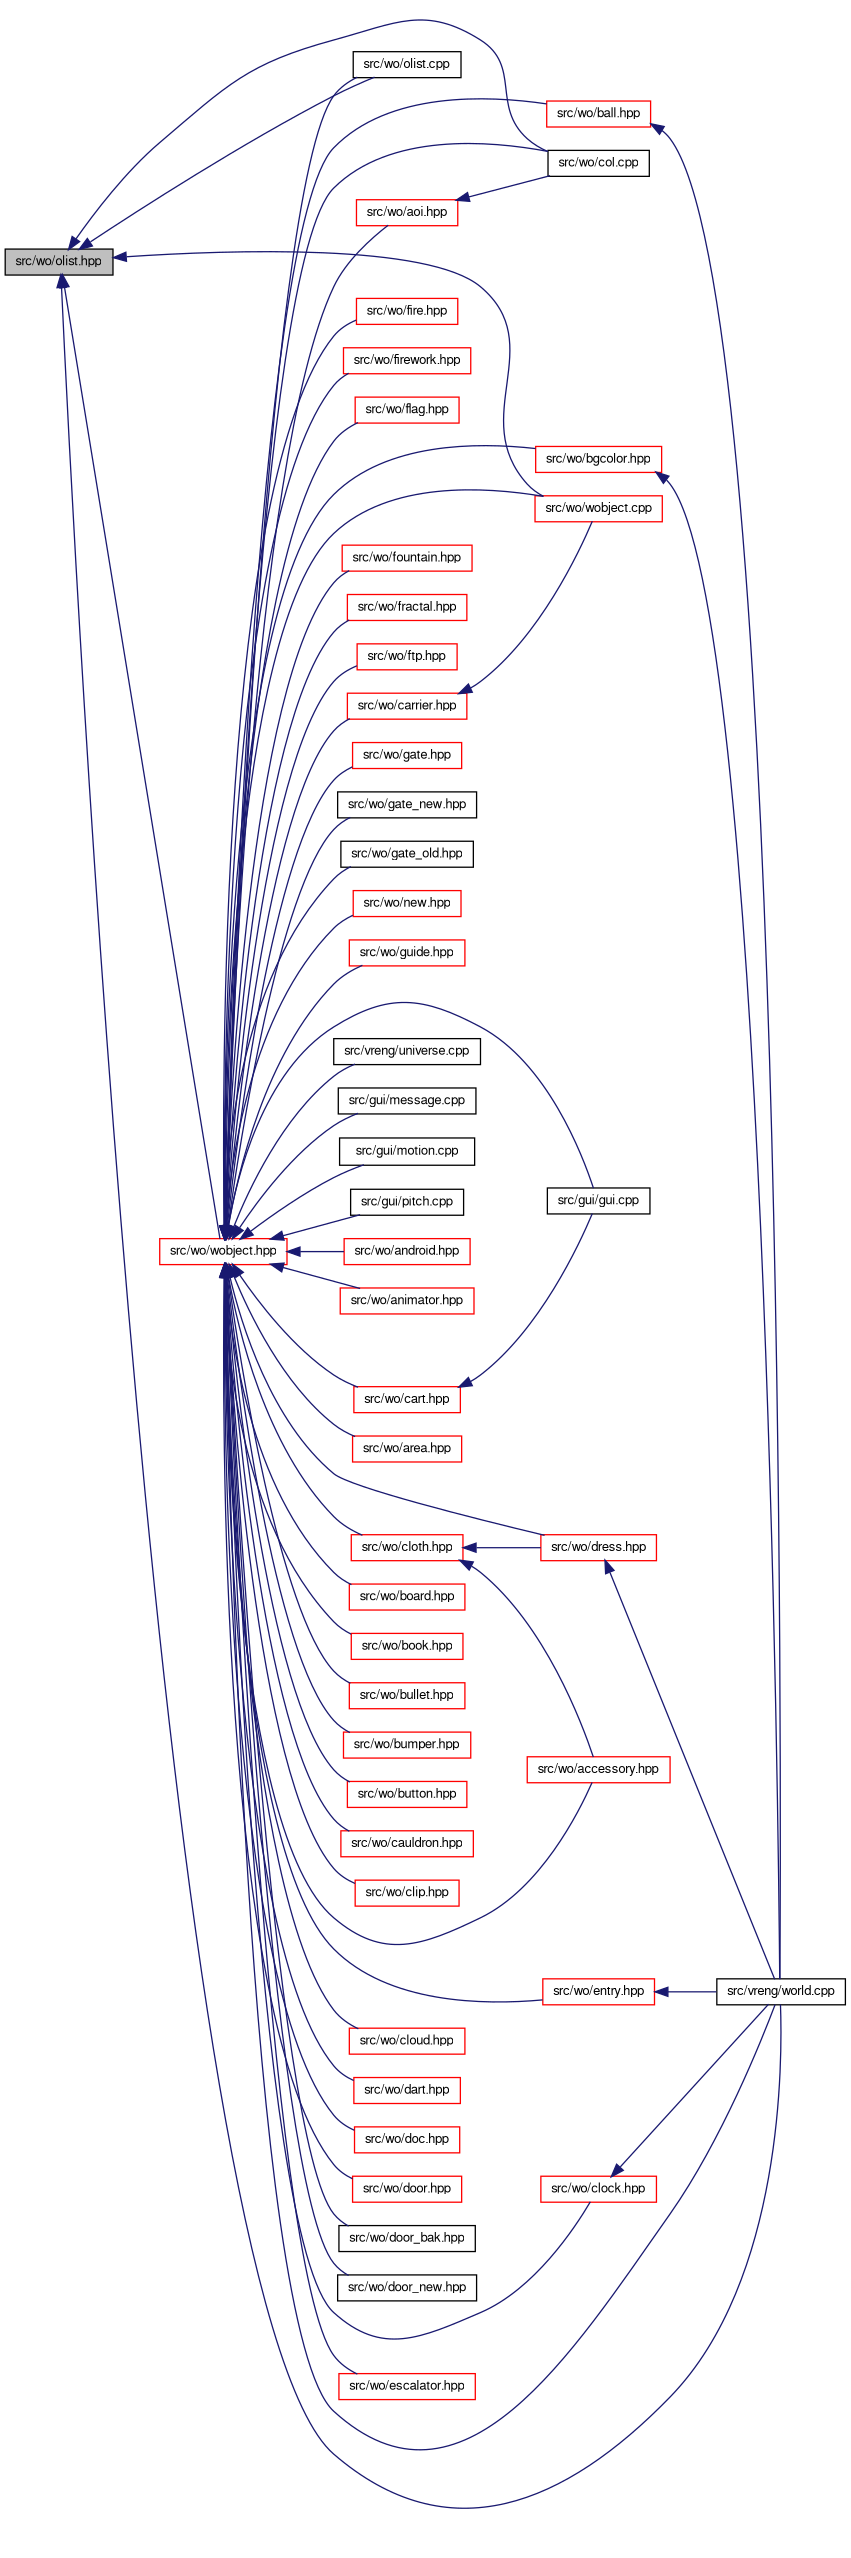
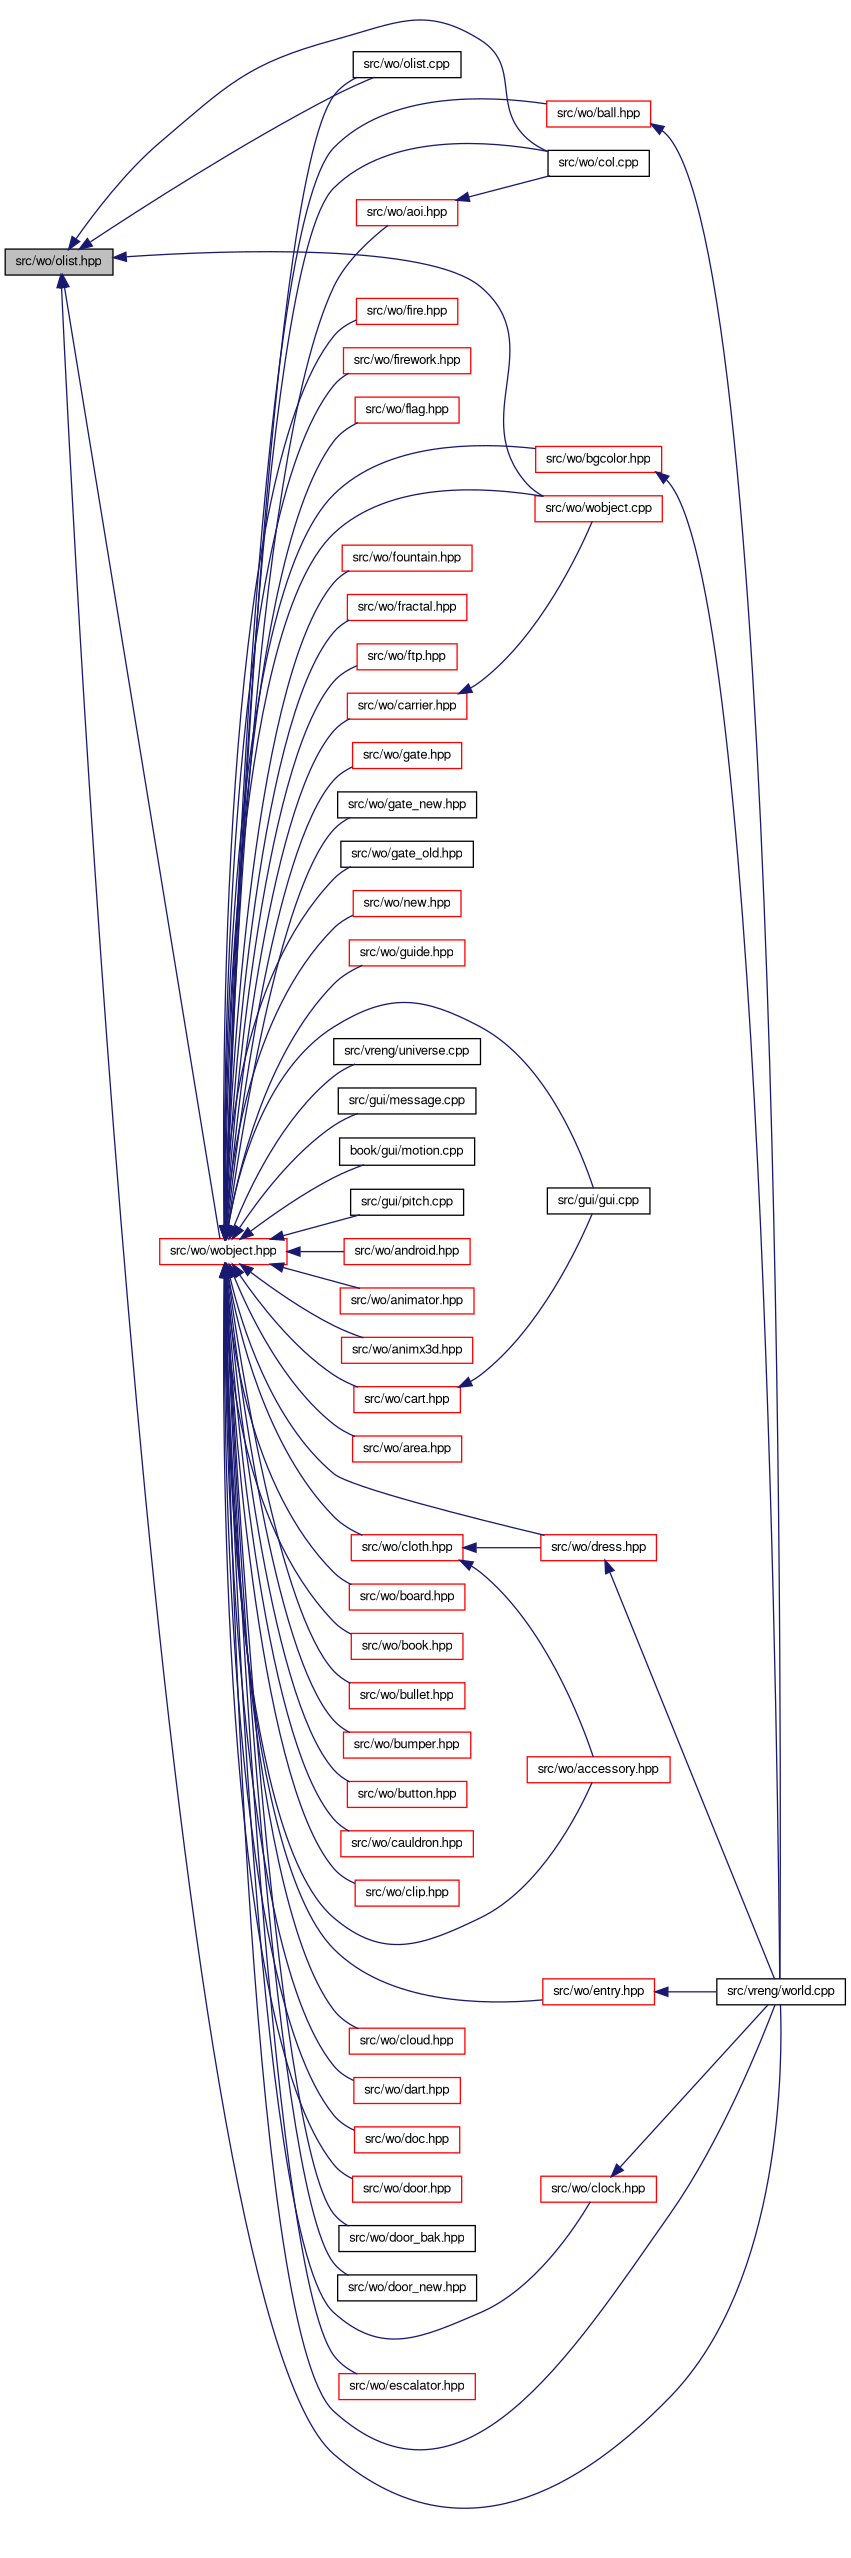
  digraph {
    rankdir=LR
    node [color=red fontname=FreeSans fontsize=10 shape=record]
    edge [color=midnightblue dir=back fontname=FreeSans fontsize=10 labelfontname=FreeSans labelfontsize=10 style=solid]
    n1 [color=black fillcolor=grey75 fontcolor=black height=0.2 label="src/wo/olist.hpp" style=filled width=0.4]
    n2 [color=black height=0.2 label="src/vreng/world.cpp" width=0.4]
    n3 [color=black height=0.2 label="src/wo/col.cpp" width=0.4]
    n4 [color=black height=0.2 label="src/wo/olist.cpp" width=0.4]
    n5 [height=0.2 label="src/wo/wobject.cpp" width=0.4]
    n6 [height=0.2 label="src/wo/wobject.hpp" width=0.4]
    n7 [color=black height=0.2 label="src/vreng/universe.cpp" width=0.4]
    n8 [color=black height=0.2 label="src/gui/gui.cpp" width=0.4]
    n9 [color=black height=0.2 label="src/gui/message.cpp" width=0.4]
-   n10 [color=black height=0.2 label="src/gui/motion.cpp" width=0.4]
+   n10 [color=black height=0.2 label="book/gui/motion.cpp" width=0.4]
    n11 [color=black height=0.2 label="src/gui/pitch.cpp" width=0.4]
    n12 [height=0.2 label="src/wo/accessory.hpp" width=0.4]
    n13 [height=0.2 label="src/wo/android.hpp" width=0.4]
    n14 [height=0.2 label="src/wo/animator.hpp" width=0.4]
+   n15 [height=0.2 label="src/wo/animx3d.hpp" width=0.4]
    n16 [height=0.2 label="src/wo/aoi.hpp" width=0.4]
    n17 [height=0.2 label="src/wo/area.hpp" width=0.4]
    n18 [height=0.2 label="src/wo/ball.hpp" width=0.4]
    n19 [height=0.2 label="src/wo/bgcolor.hpp" width=0.4]
    n20 [height=0.2 label="src/wo/board.hpp" width=0.4]
    n21 [height=0.2 label="src/wo/book.hpp" width=0.4]
    n22 [height=0.2 label="src/wo/bullet.hpp" width=0.4]
    n23 [height=0.2 label="src/wo/bumper.hpp" width=0.4]
    n24 [height=0.2 label="src/wo/button.hpp" width=0.4]
    n25 [height=0.2 label="src/wo/carrier.hpp" width=0.4]
    n26 [height=0.2 label="src/wo/cart.hpp" width=0.4]
    n27 [height=0.2 label="src/wo/cauldron.hpp" width=0.4]
    n28 [height=0.2 label="src/wo/clip.hpp" width=0.4]
    n29 [height=0.2 label="src/wo/clock.hpp" width=0.4]
    n30 [height=0.2 label="src/wo/cloth.hpp" width=0.4]
    n31 [height=0.2 label="src/wo/dress.hpp" width=0.4]
    n32 [height=0.2 label="src/wo/cloud.hpp" width=0.4]
    n33 [height=0.2 label="src/wo/dart.hpp" width=0.4]
    n34 [height=0.2 label="src/wo/doc.hpp" width=0.4]
    n35 [height=0.2 label="src/wo/door.hpp" width=0.4]
    n36 [color=black height=0.2 label="src/wo/door_bak.hpp" width=0.4]
    n37 [color=black height=0.2 label="src/wo/door_new.hpp" width=0.4]
    n38 [height=0.2 label="src/wo/entry.hpp" width=0.4]
    n39 [height=0.2 label="src/wo/escalator.hpp" width=0.4]
    n40 [height=0.2 label="src/wo/fire.hpp" width=0.4]
    n41 [height=0.2 label="src/wo/firework.hpp" width=0.4]
    n42 [height=0.2 label="src/wo/flag.hpp" width=0.4]
    n43 [height=0.2 label="src/wo/fountain.hpp" width=0.4]
    n44 [height=0.2 label="src/wo/fractal.hpp" width=0.4]
    n45 [height=0.2 label="src/wo/ftp.hpp" width=0.4]
    n46 [height=0.2 label="src/wo/gate.hpp" width=0.4]
    n47 [color=black height=0.2 label="src/wo/gate_new.hpp" width=0.4]
    n48 [color=black height=0.2 label="src/wo/gate_old.hpp" width=0.4]
    n49 [height=0.2 label="src/wo/new.hpp" width=0.4]
    n50 [height=0.2 label="src/wo/guide.hpp" width=0.4]
    n1 -> n2
    n1 -> n3
    n1 -> n4
    n1 -> n5
    n1 -> n6
    n6 -> n2
    n6 -> n3
    n6 -> n4
    n6 -> n5
    n6 -> n7
    n6 -> n8
    n6 -> n9
    n6 -> n10
    n6 -> n11
    n6 -> n12
    n6 -> n13
    n6 -> n14
+   n6 -> n15
    n6 -> n16
    n6 -> n17
    n6 -> n18
    n6 -> n19
    n6 -> n20
    n6 -> n21
    n6 -> n22
    n6 -> n23
    n6 -> n24
    n6 -> n25
    n6 -> n26
    n6 -> n27
    n6 -> n28
    n6 -> n29
    n6 -> n30
    n6 -> n31
    n6 -> n32
    n6 -> n33
    n6 -> n34
    n6 -> n35
    n6 -> n36
    n6 -> n37
    n6 -> n38
    n6 -> n39
    n6 -> n40
    n6 -> n41
    n6 -> n42
    n6 -> n43
    n6 -> n44
    n6 -> n45
    n6 -> n46
    n6 -> n47
    n6 -> n48
    n6 -> n49
    n6 -> n50
    n16 -> n3
    n18 -> n2
    n19 -> n2
    n25 -> n5
    n26 -> n8
    n29 -> n2
    n30 -> n12
    n30 -> n31
    n31 -> n2
    n38 -> n2
  }
